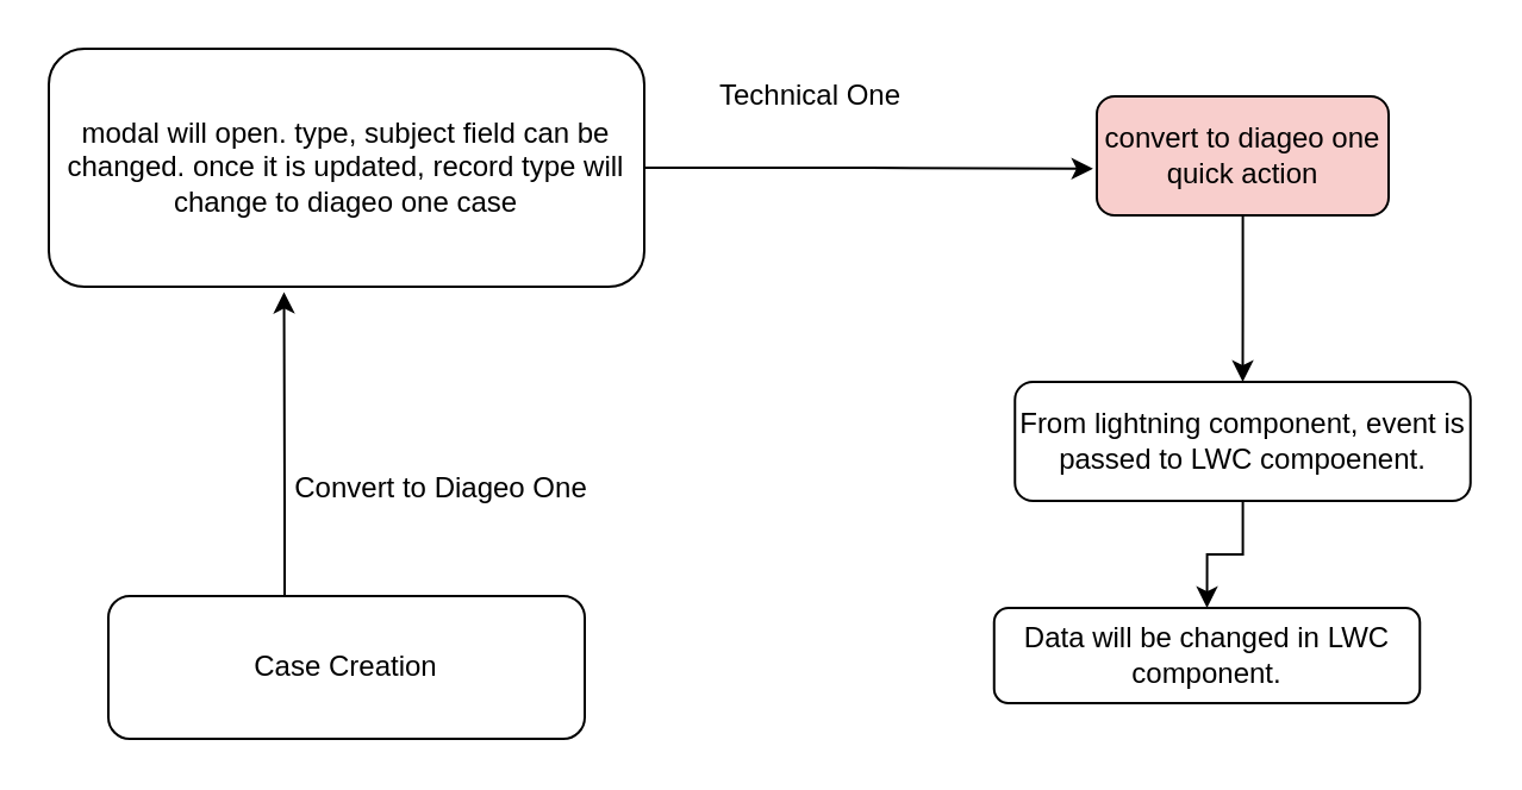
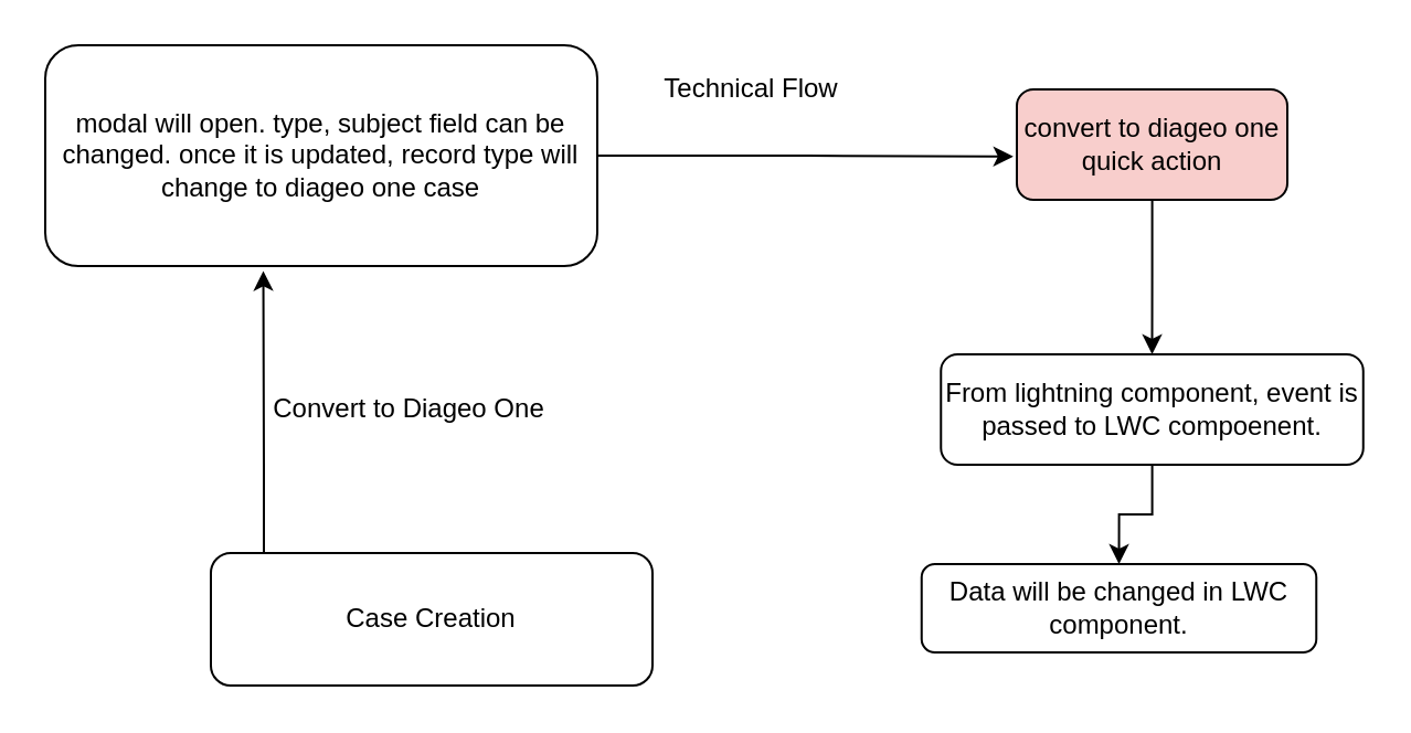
  <mxCell id="0" />
  <mxCell id="1" parent="0" />
  <mxCell id="2" style="edgeStyle=orthogonalEdgeStyle;rounded=0;orthogonalLoop=1;jettySize=auto;html=1;entryX=0.395;entryY=1.022;entryDx=0;entryDy=0;entryPerimeter=0;" parent="1" source="3" edge="1" target="5"><mxGeometry relative="1" as="geometry"><mxPoint x="170" y="140" as="targetPoint" /><Array as="points"><mxPoint x="119" y="210" /><mxPoint x="119" y="210" /></Array></mxGeometry></mxCell>
- <mxCell id="3" value="Case Creation" style="rounded=1;whiteSpace=wrap;html=1;" parent="1" vertex="1"><mxGeometry x="45" y="250" width="200" height="60" as="geometry" /></mxCell>
+ <mxCell id="3" value="Case Creation" style="rounded=1;whiteSpace=wrap;html=1;" parent="1" vertex="1"><mxGeometry x="95" y="250" width="200" height="60" as="geometry" /></mxCell>
  <mxCell id="4" style="edgeStyle=orthogonalEdgeStyle;rounded=0;orthogonalLoop=1;jettySize=auto;html=1;entryX=-0.013;entryY=0.608;entryDx=0;entryDy=0;entryPerimeter=0;" parent="1" source="5" target="8" edge="1"><mxGeometry relative="1" as="geometry" /></mxCell>
  <mxCell id="5" value="modal will open. type, subject field can be changed. once it is updated, record type will change to diageo one case" style="rounded=1;whiteSpace=wrap;html=1;" parent="1" vertex="1"><mxGeometry x="20" y="20" width="250" height="100" as="geometry" /></mxCell>
- <mxCell id="6" value="Convert to Diageo One" style="text;html=1;strokeColor=none;fillColor=none;align=center;verticalAlign=middle;whiteSpace=wrap;rounded=0;" parent="1" vertex="1"><mxGeometry x="100" y="195" width="170" height="20" as="geometry" /></mxCell>
+ <mxCell id="6" value="Convert to Diageo One" style="text;html=1;strokeColor=none;fillColor=none;align=center;verticalAlign=middle;whiteSpace=wrap;rounded=0;" parent="1" vertex="1"><mxGeometry x="100" y="175" width="170" height="20" as="geometry" /></mxCell>
  <mxCell id="7" style="edgeStyle=orthogonalEdgeStyle;rounded=0;orthogonalLoop=1;jettySize=auto;html=1;entryX=0.5;entryY=0;entryDx=0;entryDy=0;" edge="1" parent="1" source="8" target="11"><mxGeometry relative="1" as="geometry" /></mxCell>
  <mxCell id="8" value="convert to diageo one quick action" style="rounded=1;whiteSpace=wrap;html=1;fillColor=#f8cecc;" parent="1" vertex="1"><mxGeometry x="460" y="40" width="122.5" height="50" as="geometry" /></mxCell>
- <mxCell id="9" value="Technical One" style="text;html=1;strokeColor=none;fillColor=none;align=center;verticalAlign=middle;whiteSpace=wrap;rounded=0;" parent="1" vertex="1"><mxGeometry x="290" y="30" width="100" height="20" as="geometry" /></mxCell>
+ <mxCell id="9" value="Technical Flow" style="text;html=1;strokeColor=none;fillColor=none;align=center;verticalAlign=middle;whiteSpace=wrap;rounded=0;" parent="1" vertex="1"><mxGeometry x="290" y="30" width="100" height="20" as="geometry" /></mxCell>
  <mxCell id="10" style="edgeStyle=orthogonalEdgeStyle;rounded=0;orthogonalLoop=1;jettySize=auto;html=1;entryX=0.5;entryY=0;entryDx=0;entryDy=0;" parent="1" source="11" target="12" edge="1"><mxGeometry relative="1" as="geometry" /></mxCell>
  <mxCell id="11" value="From lightning component, event is passed to LWC compoenent." style="rounded=1;whiteSpace=wrap;html=1;" parent="1" vertex="1"><mxGeometry x="425.63" y="160" width="191.25" height="50" as="geometry" /></mxCell>
  <mxCell id="12" value="Data will be changed in LWC component." style="rounded=1;whiteSpace=wrap;html=1;" parent="1" vertex="1"><mxGeometry x="416.88" y="255" width="178.75" height="40" as="geometry" /></mxCell>
